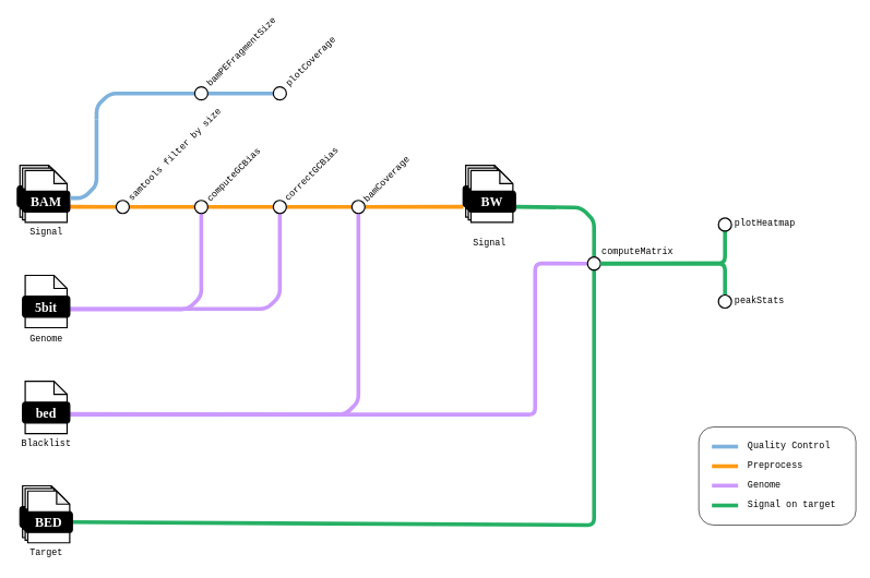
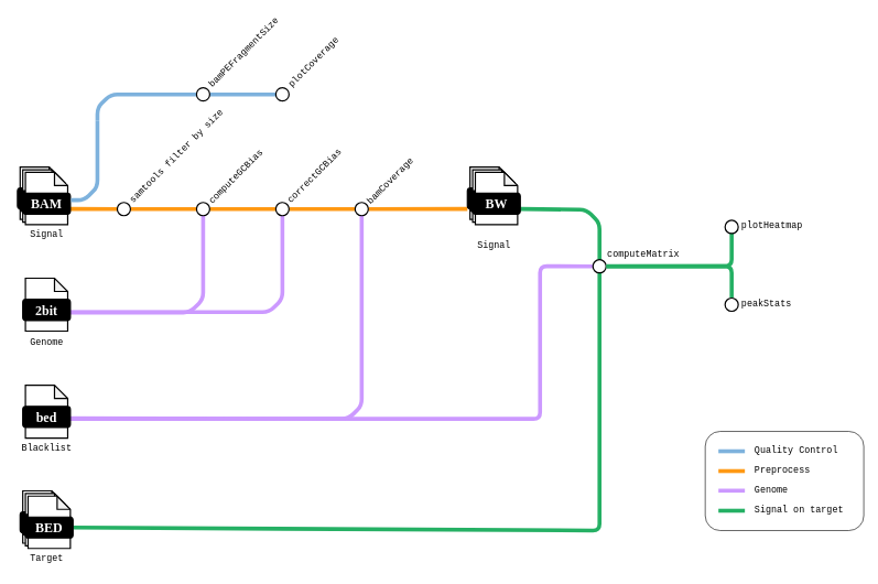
  <mxCell id="0" />
  <mxCell id="1" parent="0" />
  <mxCell id="2" value="" style="endArrow=none;html=1;rounded=1;strokeWidth=6;strokeColor=#7EB2DD;exitX=1;exitY=0.5;exitDx=0;exitDy=0;entryX=0;entryY=0.5;entryDx=0;entryDy=0;" parent="1" source="66" target="63" edge="1"><mxGeometry width="50" height="50" relative="1" as="geometry"><mxPoint x="335" y="106.66" as="sourcePoint" /><mxPoint x="375" y="106.66" as="targetPoint" /></mxGeometry></mxCell>
  <mxCell id="3" value="" style="endArrow=none;html=1;rounded=1;strokeWidth=6;strokeColor=#7eb2dd;exitX=0;exitY=0.5;exitDx=0;exitDy=0;" parent="1" source="66" edge="1"><mxGeometry width="50" height="50" relative="1" as="geometry"><mxPoint x="187" y="107" as="sourcePoint" /><mxPoint x="147" y="147" as="targetPoint" /><Array as="points"><mxPoint x="167" y="107" /><mxPoint x="147" y="127" /></Array></mxGeometry></mxCell>
  <mxCell id="4" value="" style="endArrow=none;html=1;rounded=1;strokeWidth=6;strokeColor=#CC99FF;exitX=1;exitY=0.75;exitDx=0;exitDy=0;entryX=0;entryY=0.5;entryDx=0;entryDy=0;" parent="1" target="12" edge="1"><mxGeometry width="50" height="50" relative="1" as="geometry"><mxPoint x="106" y="598" as="sourcePoint" /><mxPoint x="827" y="372" as="targetPoint" /><Array as="points"><mxPoint x="817" y="598" /><mxPoint x="817" y="367" /></Array></mxGeometry></mxCell>
  <mxCell id="5" value="" style="endArrow=none;html=1;rounded=1;strokeWidth=6;exitX=1;exitY=0.75;exitDx=0;exitDy=0;strokeColor=#25b064;entryX=0.5;entryY=0;entryDx=0;entryDy=0;" parent="1" source="28" target="12" edge="1"><mxGeometry width="50" height="50" relative="1" as="geometry"><mxPoint x="787" y="281.96" as="sourcePoint" /><mxPoint x="907" y="321.51" as="targetPoint" /><Array as="points"><mxPoint x="887" y="281.51" /><mxPoint x="907" y="301.51" /></Array></mxGeometry></mxCell>
  <mxCell id="6" value="" style="endArrow=none;html=1;rounded=1;strokeWidth=6;exitX=1;exitY=0.5;exitDx=0;exitDy=0;strokeColor=#25b064;entryX=0.5;entryY=1;entryDx=0;entryDy=0;" parent="1" source="35" target="12" edge="1"><mxGeometry width="50" height="50" relative="1" as="geometry"><mxPoint x="827" y="452.446" as="sourcePoint" /><mxPoint x="907" y="412.45" as="targetPoint" /><Array as="points"><mxPoint x="907" y="767" /><mxPoint x="907" y="432.45" /></Array></mxGeometry></mxCell>
  <mxCell id="7" value="" style="endArrow=none;html=1;rounded=1;strokeWidth=6;strokeColor=#CC99FF;exitX=0.736;exitY=0.562;exitDx=0;exitDy=0;exitPerimeter=0;entryX=0.5;entryY=1;entryDx=0;entryDy=0;" parent="1" source="41" target="51" edge="1"><mxGeometry width="50" height="50" relative="1" as="geometry"><mxPoint x="177" y="597.45" as="sourcePoint" /><mxPoint x="547" y="452.45" as="targetPoint" /><Array as="points"><mxPoint x="527" y="597.96" /><mxPoint x="547" y="577.96" /></Array></mxGeometry></mxCell>
  <mxCell id="8" value="" style="endArrow=none;html=1;rounded=1;strokeWidth=6;strokeColor=#CC99FF;exitX=0.319;exitY=0.604;exitDx=0;exitDy=0;exitPerimeter=0;entryX=0.5;entryY=1;entryDx=0;entryDy=0;" parent="1" source="44" target="53" edge="1"><mxGeometry width="50" height="50" relative="1" as="geometry"><mxPoint x="197" y="436.51" as="sourcePoint" /><mxPoint x="427" y="297" as="targetPoint" /><Array as="points"><mxPoint x="407" y="436.51" /><mxPoint x="427" y="416.51" /></Array></mxGeometry></mxCell>
  <mxCell id="9" value="" style="endArrow=none;html=1;rounded=1;strokeWidth=6;strokeColor=#CC99FF;entryX=0.5;entryY=1;entryDx=0;entryDy=0;exitX=0.597;exitY=0.62;exitDx=0;exitDy=0;exitPerimeter=0;" parent="1" source="44" target="37" edge="1"><mxGeometry width="50" height="50" relative="1" as="geometry"><mxPoint x="117" y="437" as="sourcePoint" /><mxPoint x="307" y="397" as="targetPoint" /><Array as="points"><mxPoint x="287" y="437" /><mxPoint x="307" y="417" /></Array></mxGeometry></mxCell>
  <mxCell id="10" value="" style="endArrow=none;html=1;rounded=1;strokeWidth=6;strokeColor=#FF9914;exitX=1;exitY=0.5;exitDx=0;exitDy=0;entryX=0;entryY=0.5;entryDx=0;entryDy=0;" parent="1" source="52" target="37" edge="1"><mxGeometry width="50" height="50" relative="1" as="geometry"><mxPoint x="162" y="286.5" as="sourcePoint" /><mxPoint x="252" y="286.5" as="targetPoint" /></mxGeometry></mxCell>
  <mxCell id="11" value="" style="endArrow=none;html=1;rounded=1;strokeWidth=6;strokeColor=#FF9914;exitX=1;exitY=0.5;exitDx=0;exitDy=0;entryX=0;entryY=0.5;entryDx=0;entryDy=0;" parent="1" source="37" target="53" edge="1"><mxGeometry width="50" height="50" relative="1" as="geometry"><mxPoint x="527" y="277" as="sourcePoint" /><mxPoint x="577" y="267" as="targetPoint" /></mxGeometry></mxCell>
  <mxCell id="12" value="" style="ellipse;aspect=fixed;rounded=1;rotation=0;strokeWidth=2;spacingTop=50;html=1;" parent="1" vertex="1"><mxGeometry x="897" y="357.17" width="20" height="20" as="geometry" /></mxCell>
  <mxCell id="13" value="" style="endArrow=none;html=1;rounded=1;strokeWidth=6;strokeColor=#FF9914;exitX=1;exitY=0.75;exitDx=0;exitDy=0;entryX=0;entryY=0.5;entryDx=0;entryDy=0;" parent="1" source="20" target="52" edge="1"><mxGeometry width="50" height="50" relative="1" as="geometry"><mxPoint x="243" y="302.45" as="sourcePoint" /><mxPoint x="317" y="302" as="targetPoint" /></mxGeometry></mxCell>
  <mxCell id="14" value="" style="group;aspect=fixed;" parent="1" vertex="1" connectable="0"><mxGeometry x="26" y="217" width="80" height="87.13" as="geometry" /></mxCell>
  <mxCell id="15" value="" style="shape=note;whiteSpace=wrap;html=1;backgroundOutline=1;darkOpacity=0.05;rounded=1;size=20;strokeWidth=2;" parent="14" vertex="1"><mxGeometry x="4" width="64" height="79.209" as="geometry" /></mxCell>
  <mxCell id="16" value="&lt;font data-font-src=&quot;https://fonts.googleapis.com/css?family=Maven+Pro&quot; face=&quot;Maven Pro&quot; color=&quot;#ffffff&quot;&gt;&lt;b&gt;&lt;font style=&quot;font-size: 20px;&quot;&gt;Fastq&lt;/font&gt;&lt;/b&gt;&lt;/font&gt;" style="rounded=1;whiteSpace=wrap;html=1;strokeWidth=2;fillColor=#000000;" parent="14" vertex="1"><mxGeometry y="31.684" width="72.0" height="31.684" as="geometry" /></mxCell>
  <mxCell id="17" value="" style="shape=note;whiteSpace=wrap;html=1;backgroundOutline=1;darkOpacity=0.05;rounded=1;size=20;strokeWidth=2;" parent="14" vertex="1"><mxGeometry x="8" y="3.96" width="64" height="79.209" as="geometry" /></mxCell>
  <mxCell id="18" value="&lt;font data-font-src=&quot;https://fonts.googleapis.com/css?family=Maven+Pro&quot; face=&quot;Maven Pro&quot; color=&quot;#ffffff&quot;&gt;&lt;b&gt;&lt;font style=&quot;font-size: 20px;&quot;&gt;Fastq&lt;/font&gt;&lt;/b&gt;&lt;/font&gt;" style="rounded=1;whiteSpace=wrap;html=1;strokeWidth=2;fillColor=#000000;" parent="14" vertex="1"><mxGeometry x="4" y="35.644" width="72.0" height="31.684" as="geometry" /></mxCell>
  <mxCell id="19" value="" style="shape=note;whiteSpace=wrap;html=1;backgroundOutline=1;darkOpacity=0.05;rounded=1;size=20;strokeWidth=2;" parent="14" vertex="1"><mxGeometry x="12" y="7.921" width="64" height="79.209" as="geometry" /></mxCell>
  <mxCell id="20" value="&lt;font data-font-src=&quot;https://fonts.googleapis.com/css?family=Maven+Pro&quot; face=&quot;Maven Pro&quot; color=&quot;#ffffff&quot;&gt;&lt;b&gt;&lt;font style=&quot;font-size: 20px;&quot;&gt;BAM&lt;/font&gt;&lt;/b&gt;&lt;/font&gt;" style="rounded=1;whiteSpace=wrap;html=1;strokeWidth=2;fillColor=#000000;" parent="14" vertex="1"><mxGeometry x="8" y="39.605" width="72.0" height="31.684" as="geometry" /></mxCell>
  <mxCell id="21" value="" style="endArrow=none;html=1;rounded=1;strokeWidth=6;strokeColor=#FF9914;entryX=0;entryY=1;entryDx=0;entryDy=0;exitX=1;exitY=0.5;exitDx=0;exitDy=0;" parent="1" source="51" target="24" edge="1"><mxGeometry width="50" height="50" relative="1" as="geometry"><mxPoint x="567" y="289.51" as="sourcePoint" /><mxPoint x="667" y="289.506" as="targetPoint" /><Array as="points" /></mxGeometry></mxCell>
  <mxCell id="22" value="" style="group;aspect=fixed;" parent="1" vertex="1" connectable="0"><mxGeometry x="707" y="217" width="80" height="87.13" as="geometry" /></mxCell>
  <mxCell id="23" value="" style="shape=note;whiteSpace=wrap;html=1;backgroundOutline=1;darkOpacity=0.05;rounded=1;size=20;strokeWidth=2;" parent="22" vertex="1"><mxGeometry x="4" width="64" height="79.209" as="geometry" /></mxCell>
  <mxCell id="24" value="&lt;font data-font-src=&quot;https://fonts.googleapis.com/css?family=Maven+Pro&quot; face=&quot;Maven Pro&quot; color=&quot;#ffffff&quot;&gt;&lt;b&gt;&lt;font style=&quot;font-size: 20px;&quot;&gt;Fastq&lt;/font&gt;&lt;/b&gt;&lt;/font&gt;" style="rounded=1;whiteSpace=wrap;html=1;strokeWidth=2;fillColor=#000000;" parent="22" vertex="1"><mxGeometry y="31.684" width="72.0" height="31.684" as="geometry" /></mxCell>
  <mxCell id="25" value="" style="shape=note;whiteSpace=wrap;html=1;backgroundOutline=1;darkOpacity=0.05;rounded=1;size=20;strokeWidth=2;" parent="22" vertex="1"><mxGeometry x="8" y="3.96" width="64" height="79.209" as="geometry" /></mxCell>
  <mxCell id="26" value="&lt;font data-font-src=&quot;https://fonts.googleapis.com/css?family=Maven+Pro&quot; face=&quot;Maven Pro&quot; color=&quot;#ffffff&quot;&gt;&lt;b&gt;&lt;font style=&quot;font-size: 20px;&quot;&gt;Fastq&lt;/font&gt;&lt;/b&gt;&lt;/font&gt;" style="rounded=1;whiteSpace=wrap;html=1;strokeWidth=2;fillColor=#000000;" parent="22" vertex="1"><mxGeometry x="4" y="35.644" width="72.0" height="31.684" as="geometry" /></mxCell>
  <mxCell id="27" value="" style="shape=note;whiteSpace=wrap;html=1;backgroundOutline=1;darkOpacity=0.05;rounded=1;size=20;strokeWidth=2;" parent="22" vertex="1"><mxGeometry x="12" y="7.921" width="64" height="79.209" as="geometry" /></mxCell>
  <mxCell id="28" value="&lt;font face=&quot;Maven Pro&quot; color=&quot;#ffffff&quot;&gt;&lt;span style=&quot;font-size: 20px;&quot;&gt;&lt;b&gt;BW&lt;/b&gt;&lt;/span&gt;&lt;/font&gt;" style="rounded=1;whiteSpace=wrap;html=1;strokeWidth=2;fillColor=#000000;" parent="22" vertex="1"><mxGeometry x="8" y="39.605" width="72.0" height="31.684" as="geometry" /></mxCell>
  <mxCell id="29" value="" style="group" parent="1" vertex="1" connectable="0"><mxGeometry x="30" y="707" width="80" height="87.13" as="geometry" /></mxCell>
  <mxCell id="30" value="" style="shape=note;whiteSpace=wrap;html=1;backgroundOutline=1;darkOpacity=0.05;rounded=1;size=20;strokeWidth=2;" parent="29" vertex="1"><mxGeometry x="4" width="64" height="79.209" as="geometry" /></mxCell>
  <mxCell id="31" value="&lt;font data-font-src=&quot;https://fonts.googleapis.com/css?family=Maven+Pro&quot; face=&quot;Maven Pro&quot; color=&quot;#ffffff&quot;&gt;&lt;b&gt;&lt;font style=&quot;font-size: 20px;&quot;&gt;Fastq&lt;/font&gt;&lt;/b&gt;&lt;/font&gt;" style="rounded=1;whiteSpace=wrap;html=1;strokeWidth=2;fillColor=#000000;" parent="29" vertex="1"><mxGeometry y="31.684" width="72.0" height="31.684" as="geometry" /></mxCell>
  <mxCell id="32" value="" style="shape=note;whiteSpace=wrap;html=1;backgroundOutline=1;darkOpacity=0.05;rounded=1;size=20;strokeWidth=2;" parent="29" vertex="1"><mxGeometry x="8" y="3.96" width="64" height="79.209" as="geometry" /></mxCell>
  <mxCell id="33" value="&lt;font data-font-src=&quot;https://fonts.googleapis.com/css?family=Maven+Pro&quot; face=&quot;Maven Pro&quot; color=&quot;#ffffff&quot;&gt;&lt;b&gt;&lt;font style=&quot;font-size: 20px;&quot;&gt;Fastq&lt;/font&gt;&lt;/b&gt;&lt;/font&gt;" style="rounded=1;whiteSpace=wrap;html=1;strokeWidth=2;fillColor=#000000;" parent="29" vertex="1"><mxGeometry x="4" y="35.644" width="72.0" height="31.684" as="geometry" /></mxCell>
  <mxCell id="34" value="" style="shape=note;whiteSpace=wrap;html=1;backgroundOutline=1;darkOpacity=0.05;rounded=1;size=20;strokeWidth=2;" parent="29" vertex="1"><mxGeometry x="12" y="7.921" width="64" height="79.209" as="geometry" /></mxCell>
  <mxCell id="35" value="&lt;font data-font-src=&quot;https://fonts.googleapis.com/css?family=Maven+Pro&quot; face=&quot;Maven Pro&quot; color=&quot;#ffffff&quot;&gt;&lt;b&gt;&lt;font style=&quot;font-size: 20px;&quot;&gt;BED&lt;/font&gt;&lt;/b&gt;&lt;/font&gt;" style="rounded=1;whiteSpace=wrap;html=1;strokeWidth=2;fillColor=#000000;" parent="29" vertex="1"><mxGeometry x="8" y="39.605" width="72.0" height="31.684" as="geometry" /></mxCell>
  <mxCell id="36" value="correctGCBias" style="text;html=1;align=left;verticalAlign=middle;resizable=0;points=[];autosize=1;strokeColor=none;fillColor=none;rotation=-45;fontSize=14;fontFamily=Courier New;fontStyle=0" parent="1" vertex="1"><mxGeometry x="417" y="209" width="130" height="30" as="geometry" /></mxCell>
  <mxCell id="37" value="" style="ellipse;aspect=fixed;rounded=1;rotation=0;strokeWidth=2;spacingTop=50;html=1;" parent="1" vertex="1"><mxGeometry x="297" y="270.51" width="20" height="20" as="geometry" /></mxCell>
  <mxCell id="38" value="bamCoverage" style="text;html=1;align=left;verticalAlign=middle;resizable=0;points=[];autosize=1;strokeColor=none;fillColor=none;rotation=-45;fontSize=14;fontFamily=Courier New;fontStyle=0" parent="1" vertex="1"><mxGeometry x="539" y="215" width="120" height="30" as="geometry" /></mxCell>
  <mxCell id="39" value="" style="group" parent="1" vertex="1" connectable="0"><mxGeometry x="34" y="547" width="72" height="80" as="geometry" /></mxCell>
  <mxCell id="40" value="" style="shape=note;whiteSpace=wrap;html=1;backgroundOutline=1;darkOpacity=0.05;rounded=1;size=20;strokeWidth=2;" parent="39" vertex="1"><mxGeometry x="4" width="64" height="80" as="geometry" /></mxCell>
  <mxCell id="41" value="&lt;font data-font-src=&quot;https://fonts.googleapis.com/css?family=Maven+Pro&quot; face=&quot;Maven Pro&quot; color=&quot;#ffffff&quot;&gt;&lt;b&gt;&lt;font style=&quot;font-size: 20px;&quot;&gt;bed&lt;/font&gt;&lt;/b&gt;&lt;/font&gt;" style="rounded=1;whiteSpace=wrap;html=1;strokeWidth=2;fillColor=#000000;" parent="39" vertex="1"><mxGeometry y="32" width="72" height="32" as="geometry" /></mxCell>
  <mxCell id="42" value="" style="group" parent="1" vertex="1" connectable="0"><mxGeometry x="34" y="385.17" width="72" height="80" as="geometry" /></mxCell>
  <mxCell id="43" value="" style="shape=note;whiteSpace=wrap;html=1;backgroundOutline=1;darkOpacity=0.05;rounded=1;size=20;strokeWidth=2;" parent="42" vertex="1"><mxGeometry x="4" width="64" height="80" as="geometry" /></mxCell>
- <mxCell id="44" value="&lt;font data-font-src=&quot;https://fonts.googleapis.com/css?family=Maven+Pro&quot; face=&quot;Maven Pro&quot; color=&quot;#ffffff&quot;&gt;&lt;b&gt;&lt;font style=&quot;font-size: 20px;&quot;&gt;5bit&lt;/font&gt;&lt;/b&gt;&lt;/font&gt;" style="rounded=1;whiteSpace=wrap;html=1;strokeWidth=2;fillColor=#000000;" parent="42" vertex="1"><mxGeometry y="32" width="72" height="32" as="geometry" /></mxCell>
+ <mxCell id="44" value="&lt;font data-font-src=&quot;https://fonts.googleapis.com/css?family=Maven+Pro&quot; face=&quot;Maven Pro&quot; color=&quot;#ffffff&quot;&gt;&lt;b&gt;&lt;font style=&quot;font-size: 20px;&quot;&gt;2bit&lt;/font&gt;&lt;/b&gt;&lt;/font&gt;" style="rounded=1;whiteSpace=wrap;html=1;strokeWidth=2;fillColor=#000000;" parent="42" vertex="1"><mxGeometry y="32" width="72" height="32" as="geometry" /></mxCell>
  <mxCell id="45" value="Signal" style="text;html=1;align=center;verticalAlign=middle;resizable=0;points=[];autosize=1;strokeColor=none;fillColor=none;rotation=0;fontSize=14;fontFamily=Courier New;fontStyle=0;" parent="1" vertex="1"><mxGeometry x="35" y="304.13" width="70" height="30" as="geometry" /></mxCell>
  <mxCell id="46" value="Genome" style="text;html=1;align=center;verticalAlign=middle;resizable=0;points=[];autosize=1;strokeColor=none;fillColor=none;rotation=0;fontSize=14;fontFamily=Courier New;fontStyle=0;" parent="1" vertex="1"><mxGeometry x="35" y="467" width="70" height="30" as="geometry" /></mxCell>
  <mxCell id="47" value="Blacklist" style="text;html=1;align=center;verticalAlign=middle;resizable=0;points=[];autosize=1;strokeColor=none;fillColor=none;rotation=0;fontSize=14;fontFamily=Courier New;fontStyle=0;" parent="1" vertex="1"><mxGeometry x="20" y="627" width="100" height="30" as="geometry" /></mxCell>
  <mxCell id="48" value="computeGCBias" style="text;html=1;align=left;verticalAlign=middle;resizable=0;points=[];autosize=1;strokeColor=none;fillColor=none;rotation=-45;fontSize=14;fontFamily=Courier New;fontStyle=0" parent="1" vertex="1"><mxGeometry x="298" y="210" width="130" height="30" as="geometry" /></mxCell>
  <mxCell id="49" value="samtools filter by size" style="text;html=1;align=left;verticalAlign=middle;resizable=0;points=[];autosize=1;strokeColor=none;fillColor=none;rotation=-45;fontSize=14;fontFamily=Courier New;fontStyle=0" parent="1" vertex="1"><mxGeometry x="165" y="178" width="220" height="30" as="geometry" /></mxCell>
  <mxCell id="50" value="" style="endArrow=none;html=1;rounded=1;strokeWidth=6;strokeColor=#FF9914;exitX=1;exitY=0.5;exitDx=0;exitDy=0;entryX=0;entryY=0.5;entryDx=0;entryDy=0;" parent="1" source="53" target="51" edge="1"><mxGeometry width="50" height="50" relative="1" as="geometry"><mxPoint x="447" y="280.17" as="sourcePoint" /><mxPoint x="527" y="280" as="targetPoint" /></mxGeometry></mxCell>
  <mxCell id="51" value="" style="ellipse;aspect=fixed;rounded=1;rotation=0;strokeWidth=2;spacingTop=50;html=1;" parent="1" vertex="1"><mxGeometry x="537" y="270.51" width="20" height="20" as="geometry" /></mxCell>
  <mxCell id="52" value="" style="ellipse;aspect=fixed;rounded=1;rotation=0;strokeWidth=2;spacingTop=50;" parent="1" vertex="1"><mxGeometry x="177" y="270.51" width="20" height="20" as="geometry" /></mxCell>
  <mxCell id="53" value="" style="ellipse;aspect=fixed;rounded=1;rotation=0;strokeWidth=2;spacingTop=50;html=1;" parent="1" vertex="1"><mxGeometry x="417" y="270.51" width="20" height="20" as="geometry" /></mxCell>
  <mxCell id="54" value="computeMatrix" style="text;html=1;align=left;verticalAlign=middle;resizable=0;points=[];autosize=1;strokeColor=none;fillColor=none;rotation=0;fontSize=14;fontFamily=Courier New;fontStyle=0" parent="1" vertex="1"><mxGeometry x="917" y="334.13" width="130" height="30" as="geometry" /></mxCell>
  <mxCell id="55" value="Signal" style="text;html=1;align=center;verticalAlign=middle;resizable=0;points=[];autosize=1;strokeColor=none;fillColor=none;rotation=0;fontSize=14;fontFamily=Courier New;fontStyle=0;" parent="1" vertex="1"><mxGeometry x="712" y="320.08" width="70" height="30" as="geometry" /></mxCell>
  <mxCell id="56" value="plotHeatmap" style="text;html=1;align=left;verticalAlign=middle;resizable=0;points=[];autosize=1;strokeColor=none;fillColor=none;rotation=0;fontSize=14;fontFamily=Courier New;fontStyle=0" parent="1" vertex="1"><mxGeometry x="1120" y="290.51" width="120" height="30" as="geometry" /></mxCell>
  <mxCell id="57" value="" style="endArrow=none;html=1;rounded=1;strokeWidth=6;strokeColor=#25b064;exitX=1;exitY=0.5;exitDx=0;exitDy=0;entryX=0.5;entryY=1;entryDx=0;entryDy=0;" parent="1" source="12" target="58" edge="1"><mxGeometry width="50" height="50" relative="1" as="geometry"><mxPoint x="967" y="367" as="sourcePoint" /><mxPoint x="1027" y="327" as="targetPoint" /><Array as="points"><mxPoint x="1107" y="367" /></Array></mxGeometry></mxCell>
  <mxCell id="58" value="" style="ellipse;aspect=fixed;rounded=1;rotation=0;strokeWidth=2;spacingTop=50;html=1;" parent="1" vertex="1"><mxGeometry x="1097" y="297.56" width="20" height="20" as="geometry" /></mxCell>
  <mxCell id="59" value="" style="endArrow=none;html=1;rounded=1;strokeWidth=6;strokeColor=#25b064;exitX=1;exitY=0.5;exitDx=0;exitDy=0;entryX=0.5;entryY=0;entryDx=0;entryDy=0;" parent="1" target="60" edge="1"><mxGeometry width="50" height="50" relative="1" as="geometry"><mxPoint x="918" y="367" as="sourcePoint" /><mxPoint x="1028" y="417" as="targetPoint" /><Array as="points"><mxPoint x="1107" y="367" /></Array></mxGeometry></mxCell>
  <mxCell id="60" value="" style="ellipse;aspect=fixed;rounded=1;rotation=0;strokeWidth=2;spacingTop=50;html=1;" parent="1" vertex="1"><mxGeometry x="1097" y="415.17" width="20" height="20" as="geometry" /></mxCell>
  <mxCell id="61" value="peakStats" style="text;html=1;align=left;verticalAlign=middle;resizable=0;points=[];autosize=1;strokeColor=none;fillColor=none;rotation=0;fontSize=14;fontFamily=Courier New;fontStyle=0" parent="1" vertex="1"><mxGeometry x="1120" y="410.17" width="100" height="30" as="geometry" /></mxCell>
  <mxCell id="62" value="bamPEFragmentSize" style="text;html=1;align=left;verticalAlign=middle;resizable=0;points=[];autosize=1;strokeColor=none;fillColor=none;rotation=-45;fontSize=14;fontFamily=Courier New;fontStyle=0" parent="1" vertex="1"><mxGeometry x="292" y="20" width="170" height="30" as="geometry" /></mxCell>
  <mxCell id="63" value="" style="ellipse;aspect=fixed;rounded=1;rotation=0;strokeWidth=2;spacingTop=50;" parent="1" vertex="1"><mxGeometry x="417" y="97" width="20" height="20" as="geometry" /></mxCell>
  <mxCell id="64" value="plotCoverage" style="text;html=1;align=left;verticalAlign=middle;resizable=0;points=[];autosize=1;strokeColor=none;fillColor=none;rotation=-45;fontSize=14;fontFamily=Courier New;fontStyle=0" parent="1" vertex="1"><mxGeometry x="420" y="38" width="120" height="30" as="geometry" /></mxCell>
  <mxCell id="65" value="" style="endArrow=none;html=1;rounded=1;strokeWidth=6;strokeColor=#7eb2dd;" parent="1" edge="1"><mxGeometry width="50" height="50" relative="1" as="geometry"><mxPoint x="107" y="267" as="sourcePoint" /><mxPoint x="147" y="147" as="targetPoint" /><Array as="points"><mxPoint x="127" y="267" /><mxPoint x="147" y="247" /></Array></mxGeometry></mxCell>
  <mxCell id="66" value="" style="ellipse;aspect=fixed;rounded=1;rotation=0;strokeWidth=2;spacingTop=50;" parent="1" vertex="1"><mxGeometry x="297" y="97" width="20" height="20" as="geometry" /></mxCell>
  <mxCell id="67" value="Target" style="text;html=1;align=center;verticalAlign=middle;resizable=0;points=[];autosize=1;strokeColor=none;fillColor=none;rotation=0;fontSize=14;fontFamily=Courier New;fontStyle=0;" parent="1" vertex="1"><mxGeometry x="35" y="794.13" width="70" height="30" as="geometry" /></mxCell>
  <mxCell id="68" value="" style="group" parent="1" vertex="1" connectable="0"><mxGeometry x="1067" y="617" width="240" height="150" as="geometry" /></mxCell>
  <mxCell id="69" value="" style="rounded=1;whiteSpace=wrap;html=1;" parent="68" vertex="1"><mxGeometry width="240" height="150" as="geometry" /></mxCell>
  <mxCell id="70" value="" style="endArrow=none;html=1;rounded=1;strokeWidth=6;strokeColor=#24B064;" parent="68" edge="1"><mxGeometry width="50" height="50" relative="1" as="geometry"><mxPoint x="20" y="120" as="sourcePoint" /><mxPoint x="60" y="120" as="targetPoint" /></mxGeometry></mxCell>
  <mxCell id="71" value="" style="endArrow=none;html=1;rounded=1;strokeWidth=6;strokeColor=#CC99FF;" parent="68" edge="1"><mxGeometry width="50" height="50" relative="1" as="geometry"><mxPoint x="20" y="89.66" as="sourcePoint" /><mxPoint x="60" y="89.66" as="targetPoint" /></mxGeometry></mxCell>
  <mxCell id="72" value="" style="endArrow=none;html=1;rounded=1;strokeWidth=6;strokeColor=#ff9914;" parent="68" edge="1"><mxGeometry width="50" height="50" relative="1" as="geometry"><mxPoint x="20" y="60" as="sourcePoint" /><mxPoint x="60" y="60" as="targetPoint" /></mxGeometry></mxCell>
  <mxCell id="73" value="" style="endArrow=none;html=1;rounded=1;strokeWidth=6;strokeColor=#7EB2DD;" parent="68" edge="1"><mxGeometry width="50" height="50" relative="1" as="geometry"><mxPoint x="20" y="30" as="sourcePoint" /><mxPoint x="60" y="30" as="targetPoint" /></mxGeometry></mxCell>
  <mxCell id="74" value="Quality Control" style="text;html=1;align=left;verticalAlign=middle;resizable=0;points=[];autosize=1;strokeColor=none;fillColor=none;rotation=0;fontSize=14;fontFamily=Courier New;fontStyle=0" parent="68" vertex="1"><mxGeometry x="73" y="14" width="150" height="30" as="geometry" /></mxCell>
  <mxCell id="75" value="Preprocess" style="text;html=1;align=left;verticalAlign=middle;resizable=0;points=[];autosize=1;strokeColor=none;fillColor=none;rotation=0;fontSize=14;fontFamily=Courier New;fontStyle=0" parent="68" vertex="1"><mxGeometry x="73" y="44" width="110" height="30" as="geometry" /></mxCell>
  <mxCell id="76" value="Genome" style="text;html=1;align=left;verticalAlign=middle;resizable=0;points=[];autosize=1;strokeColor=none;fillColor=none;rotation=0;fontSize=14;fontFamily=Courier New;fontStyle=0" parent="68" vertex="1"><mxGeometry x="73" y="74" width="70" height="30" as="geometry" /></mxCell>
  <mxCell id="77" value="Signal on target" style="text;html=1;align=left;verticalAlign=middle;resizable=0;points=[];autosize=1;strokeColor=none;fillColor=none;rotation=0;fontSize=14;fontFamily=Courier New;fontStyle=0" parent="68" vertex="1"><mxGeometry x="73" y="104" width="160" height="30" as="geometry" /></mxCell>
